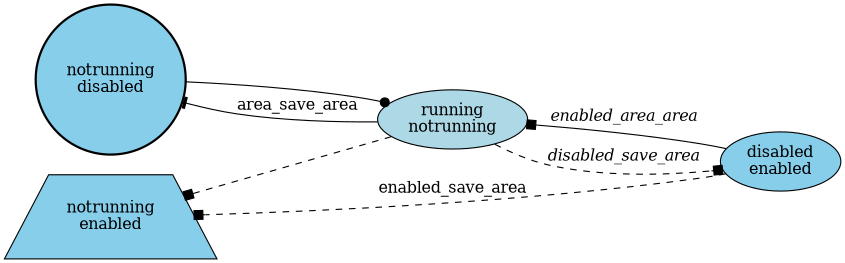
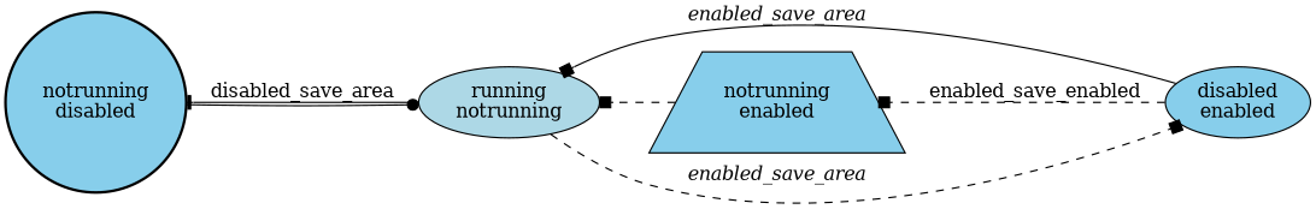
  digraph {
    rankdir=RL
    node [fillcolor=skyblue shape=ellipse style=filled]
    edge [arrowhead=box style=solid]
    n1 [label="disabled\nenabled"]
    n2 [fillcolor=lightblue label="running\nnotrunning"]
    n3 [label="notrunning\nenabled" shape=trapezium]
    n4 [label="notrunning\ndisabled" shape=circle style="bold,filled"]
-   n1 -> n2 [fontname="Times-Italic" label=enabled_area_area]
-   n1 -> n3 [label=enabled_save_area style=dashed]
-   n2 -> n1 [fontname="Times-Italic" label=disabled_save_area style=dashed]
-   n2 -> n4 [arrowhead=tee label=area_save_area]
-   n2 -> n3 [style=dashed]
+   n1 -> n2 [fontname="Times-Italic" label=enabled_save_area]
+   n1 -> n3 [label=enabled_save_enabled style=dashed]
+   n2 -> n1 [fontname="Times-Italic" label=enabled_save_area style=dashed]
+   n2 -> n4 [arrowhead=tee label=disabled_save_area]
+   n3 -> n2 [style=dashed]
    n4 -> n2 [arrowhead=dot]
  }
